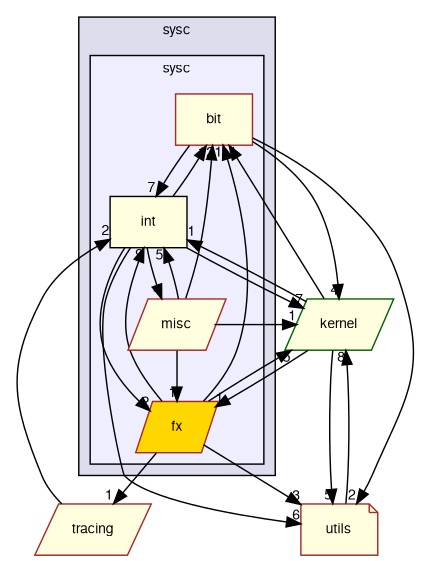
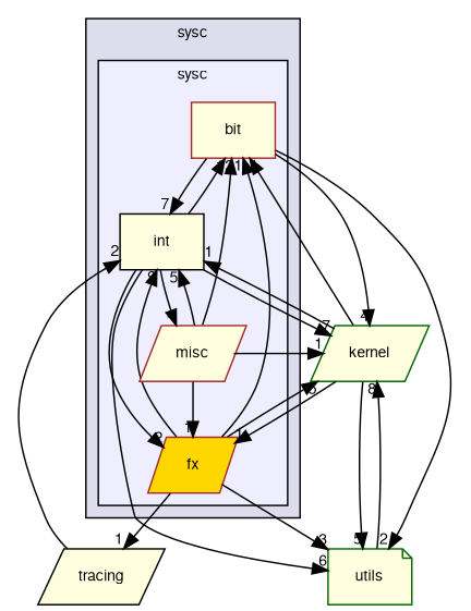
  digraph {
    compound=true
    node [color=brown fillcolor=lightyellow fontname=FreeSans fontsize=10 shape=parallelogram style=filled]
    edge [headlabel=1 labeldistance=1.5 labelfontname=FreeSans labelfontsize=10]
    n1 [label=bit shape=box]
    n2 [fillcolor=gold label=fx]
    n3 [color=black label=int shape=box]
    n4 [label=misc]
    n5 [color=darkgreen label=kernel]
-   n6 [label=utils shape=note]
-   n7 [label=tracing]
+   n6 [color=darkgreen label=utils shape=note]
+   n7 [color=black label=tracing]
    subgraph cluster_1 {
      bgcolor="#ddddee"
      fontname=FreeSans
      fontsize=10
      label=sysc
      pencolor=black
      subgraph cluster_2 {
        bgcolor="#eeeeff"
        fontname=FreeSans
        fontsize=10
        label=sysc
        pencolor=black
        n1
        n2
        n3
        n4
      }
    }
    n1 -> n3 [headlabel=7]
    n1 -> n5 [headlabel=4]
    n1 -> n6 [headlabel=2]
    n2 -> n1
    n2 -> n3 [headlabel=9]
    n2 -> n5 [headlabel=5]
    n2 -> n6 [headlabel=3]
    n2 -> n7
    n3 -> n1
    n3 -> n2 [headlabel=2]
    n3 -> n4 [headlabel=4]
    n3 -> n5 [headlabel=7]
    n3 -> n6 [headlabel=6]
    n4 -> n1 [headlabel=2]
    n4 -> n2
    n4 -> n3 [headlabel=5]
    n4 -> n5
    n5 -> n1
    n5 -> n2
    n5 -> n3
    n5 -> n6 [headlabel=5]
    n6 -> n5 [headlabel=8]
    n7 -> n3 [headlabel=2]
  }
